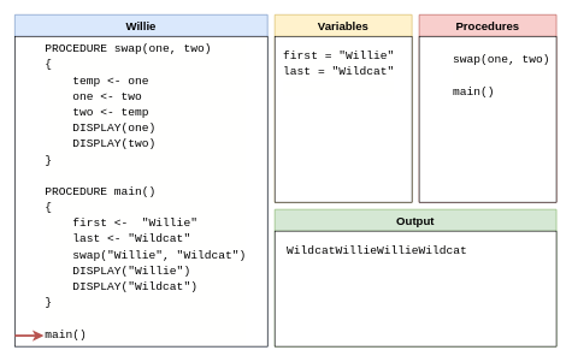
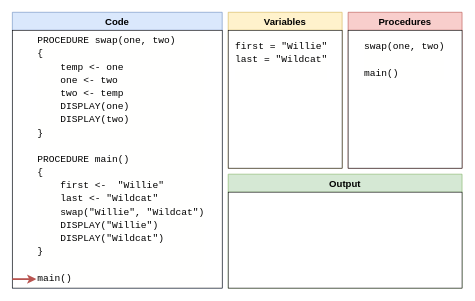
  <mxCell id="0" />
  <mxCell id="1" parent="0" />
- <mxCell id="2" value="Willie" style="swimlane;fillColor=#dae8fc;strokeColor=#6c8ebf;fontSize=16;align=center;startSize=30;" parent="1" vertex="1"><mxGeometry x="20" y="20" width="350" height="460" as="geometry"><mxRectangle x="50" y="100" width="70" height="23" as="alternateBounds" /></mxGeometry></mxCell>
+ <mxCell id="2" value="Code" style="swimlane;fillColor=#dae8fc;strokeColor=#6c8ebf;fontSize=16;align=center;startSize=30;" parent="1" vertex="1"><mxGeometry x="20" y="20" width="350" height="460" as="geometry"><mxRectangle x="50" y="100" width="70" height="23" as="alternateBounds" /></mxGeometry></mxCell>
  <mxCell id="3" value="" style="rounded=0;whiteSpace=wrap;html=1;fontFamily=Courier New;fontSize=16;align=left;" parent="2" vertex="1"><mxGeometry y="30" width="350" height="430" as="geometry" /></mxCell>
  <mxCell id="4" value="&lt;div style=&quot;background-color: rgb(255 , 255 , 254) ; font-family: &amp;#34;source code pro&amp;#34; , &amp;#34;monaco&amp;#34; , &amp;#34;menlo&amp;#34; , &amp;#34;consolas&amp;#34; , &amp;#34;courier new&amp;#34; , monospace , &amp;#34;consolas&amp;#34; , &amp;#34;courier new&amp;#34; , monospace ; font-weight: normal ; line-height: 22px&quot;&gt;&lt;div style=&quot;font-family: &amp;#34;source code pro&amp;#34; , &amp;#34;monaco&amp;#34; , &amp;#34;menlo&amp;#34; , &amp;#34;consolas&amp;#34; , &amp;#34;courier new&amp;#34; , monospace , &amp;#34;consolas&amp;#34; , &amp;#34;courier new&amp;#34; , monospace ; line-height: 22px&quot;&gt;&lt;div style=&quot;font-family: &amp;#34;source code pro&amp;#34; , &amp;#34;monaco&amp;#34; , &amp;#34;menlo&amp;#34; , &amp;#34;consolas&amp;#34; , &amp;#34;courier new&amp;#34; , monospace , &amp;#34;consolas&amp;#34; , &amp;#34;courier new&amp;#34; , monospace ; line-height: 22px&quot;&gt;&lt;div style=&quot;font-family: &amp;#34;source code pro&amp;#34; , &amp;#34;monaco&amp;#34; , &amp;#34;menlo&amp;#34; , &amp;#34;consolas&amp;#34; , &amp;#34;courier new&amp;#34; , monospace , &amp;#34;consolas&amp;#34; , &amp;#34;courier new&amp;#34; , monospace ; line-height: 22px&quot;&gt;&lt;div style=&quot;font-size: 15px&quot;&gt;&lt;div style=&quot;font-family: &amp;#34;source code pro&amp;#34; , &amp;#34;monaco&amp;#34; , &amp;#34;menlo&amp;#34; , &amp;#34;consolas&amp;#34; , &amp;#34;courier new&amp;#34; , monospace , &amp;#34;consolas&amp;#34; , &amp;#34;courier new&amp;#34; , monospace ; line-height: 22px&quot;&gt;&lt;div style=&quot;font-family: &amp;#34;source code pro&amp;#34; , &amp;#34;monaco&amp;#34; , &amp;#34;menlo&amp;#34; , &amp;#34;consolas&amp;#34; , &amp;#34;courier new&amp;#34; , monospace , &amp;#34;consolas&amp;#34; , &amp;#34;courier new&amp;#34; , monospace ; font-size: 16px ; line-height: 22px&quot;&gt;&lt;div&gt;PROCEDURE swap(one, two)&lt;/div&gt;&lt;div&gt;{&lt;/div&gt;&lt;div&gt;&amp;nbsp; &amp;nbsp; temp &amp;lt;- one&lt;/div&gt;&lt;div&gt;&amp;nbsp; &amp;nbsp; one &amp;lt;- two&lt;/div&gt;&lt;div&gt;&amp;nbsp; &amp;nbsp; two &amp;lt;- temp&lt;/div&gt;&lt;div&gt;&amp;nbsp; &amp;nbsp; DISPLAY(one)&lt;/div&gt;&lt;div&gt;&amp;nbsp; &amp;nbsp; DISPLAY(two)&lt;/div&gt;&lt;div&gt;}&lt;/div&gt;&lt;br&gt;&lt;div&gt;PROCEDURE main()&lt;/div&gt;&lt;div&gt;{&lt;/div&gt;&lt;div&gt;&amp;nbsp; &amp;nbsp; first &amp;lt;- &amp;nbsp;&quot;Willie&quot;&lt;/div&gt;&lt;div&gt;&amp;nbsp; &amp;nbsp; last &amp;lt;- &quot;Wildcat&quot;&lt;/div&gt;&lt;div&gt;&amp;nbsp; &amp;nbsp; swap(&quot;Willie&quot;, &quot;Wildcat&quot;)&lt;/div&gt;&lt;div&gt;&amp;nbsp; &amp;nbsp; DISPLAY(&quot;Willie&quot;)&lt;/div&gt;&lt;div&gt;&amp;nbsp; &amp;nbsp; DISPLAY(&quot;Wildcat&quot;)&lt;/div&gt;&lt;div&gt;}&lt;/div&gt;&lt;br&gt;&lt;div&gt;main()&lt;/div&gt;&lt;/div&gt;&lt;/div&gt;&lt;/div&gt;&lt;/div&gt;&lt;/div&gt;&lt;/div&gt;&lt;/div&gt;" style="text;html=1;strokeColor=none;fillColor=none;align=left;verticalAlign=top;whiteSpace=wrap;rounded=0;fontFamily=Courier New;fontSize=16;fontStyle=1" parent="2" vertex="1"><mxGeometry x="40" y="30" width="310" height="430" as="geometry" /></mxCell>
  <mxCell id="5" value="" style="endArrow=classic;html=1;rounded=0;fontFamily=Courier New;fontSize=16;strokeWidth=3;fillColor=#f8cecc;strokeColor=#b85450;" parent="2" edge="1"><mxGeometry width="50" height="50" relative="1" as="geometry"><mxPoint y="445" as="sourcePoint" /><mxPoint x="40" y="445" as="targetPoint" /></mxGeometry></mxCell>
  <mxCell id="6" value="Variables" style="swimlane;fillColor=#fff2cc;strokeColor=#d6b656;fontSize=16;align=center;startSize=30;" parent="1" vertex="1"><mxGeometry x="380" y="20" width="190" height="260" as="geometry"><mxRectangle x="50" y="100" width="70" height="23" as="alternateBounds" /></mxGeometry></mxCell>
  <mxCell id="7" value="" style="rounded=0;whiteSpace=wrap;html=1;fontFamily=Courier New;fontSize=16;align=left;" parent="6" vertex="1"><mxGeometry y="30" width="190" height="230" as="geometry" /></mxCell>
  <mxCell id="8" value="&lt;div style=&quot;background-color: rgb(255 , 255 , 254) ; font-family: &amp;#34;source code pro&amp;#34; , &amp;#34;monaco&amp;#34; , &amp;#34;menlo&amp;#34; , &amp;#34;consolas&amp;#34; , &amp;#34;courier new&amp;#34; , monospace , &amp;#34;consolas&amp;#34; , &amp;#34;courier new&amp;#34; , monospace ; font-weight: normal ; line-height: 22px&quot;&gt;first = &quot;Willie&quot;&lt;/div&gt;&lt;div style=&quot;background-color: rgb(255 , 255 , 254) ; font-family: &amp;#34;source code pro&amp;#34; , &amp;#34;monaco&amp;#34; , &amp;#34;menlo&amp;#34; , &amp;#34;consolas&amp;#34; , &amp;#34;courier new&amp;#34; , monospace , &amp;#34;consolas&amp;#34; , &amp;#34;courier new&amp;#34; , monospace ; font-weight: normal ; line-height: 22px&quot;&gt;last = &quot;Wildcat&quot;&lt;/div&gt;&lt;div style=&quot;background-color: rgb(255 , 255 , 254) ; font-family: &amp;#34;source code pro&amp;#34; , &amp;#34;monaco&amp;#34; , &amp;#34;menlo&amp;#34; , &amp;#34;consolas&amp;#34; , &amp;#34;courier new&amp;#34; , monospace , &amp;#34;consolas&amp;#34; , &amp;#34;courier new&amp;#34; , monospace ; font-weight: normal ; line-height: 22px&quot;&gt;&lt;br&gt;&lt;/div&gt;" style="text;html=1;strokeColor=none;fillColor=none;align=left;verticalAlign=top;whiteSpace=wrap;rounded=0;fontFamily=Courier New;fontSize=16;fontStyle=1" parent="6" vertex="1"><mxGeometry x="10" y="40" width="170" height="210" as="geometry" /></mxCell>
  <mxCell id="9" value="Output" style="swimlane;fillColor=#d5e8d4;strokeColor=#82b366;fontSize=16;align=center;startSize=30;" parent="1" vertex="1"><mxGeometry x="380" y="290" width="390" height="190" as="geometry"><mxRectangle x="50" y="100" width="70" height="23" as="alternateBounds" /></mxGeometry></mxCell>
  <mxCell id="10" value="" style="rounded=0;whiteSpace=wrap;html=1;fontFamily=Courier New;fontSize=16;align=left;" parent="9" vertex="1"><mxGeometry y="30" width="390" height="160" as="geometry" /></mxCell>
- <mxCell id="11" value="&lt;div style=&quot;background-color: rgb(255 , 255 , 254) ; font-family: &amp;#34;source code pro&amp;#34; , &amp;#34;monaco&amp;#34; , &amp;#34;menlo&amp;#34; , &amp;#34;consolas&amp;#34; , &amp;#34;courier new&amp;#34; , monospace , &amp;#34;consolas&amp;#34; , &amp;#34;courier new&amp;#34; , monospace ; font-weight: normal ; line-height: 22px&quot;&gt;WildcatWillieWillieWildcat&lt;/div&gt;" style="text;html=1;strokeColor=none;fillColor=none;align=left;verticalAlign=top;whiteSpace=wrap;rounded=0;fontFamily=Courier New;fontSize=16;fontStyle=1" parent="9" vertex="1"><mxGeometry x="15" y="40" width="365" height="150" as="geometry" /></mxCell>
  <mxCell id="12" value="Procedures" style="swimlane;fillColor=#f8cecc;strokeColor=#b85450;fontSize=16;align=center;startSize=30;" vertex="1" parent="1"><mxGeometry x="580" y="20" width="190" height="260" as="geometry"><mxRectangle x="50" y="100" width="70" height="23" as="alternateBounds" /></mxGeometry></mxCell>
  <mxCell id="13" value="" style="rounded=0;whiteSpace=wrap;html=1;fontFamily=Courier New;fontSize=16;align=left;" vertex="1" parent="12"><mxGeometry y="30" width="190" height="230" as="geometry" /></mxCell>
- <mxCell id="14" value="&lt;div style=&quot;background-color: rgb(255 , 255 , 254) ; font-family: &amp;#34;source code pro&amp;#34; , &amp;#34;monaco&amp;#34; , &amp;#34;menlo&amp;#34; , &amp;#34;consolas&amp;#34; , &amp;#34;courier new&amp;#34; , monospace , &amp;#34;consolas&amp;#34; , &amp;#34;courier new&amp;#34; , monospace ; font-weight: normal ; line-height: 22px&quot;&gt;swap(one, two)&lt;/div&gt;&lt;div style=&quot;background-color: rgb(255 , 255 , 254) ; font-family: &amp;#34;source code pro&amp;#34; , &amp;#34;monaco&amp;#34; , &amp;#34;menlo&amp;#34; , &amp;#34;consolas&amp;#34; , &amp;#34;courier new&amp;#34; , monospace , &amp;#34;consolas&amp;#34; , &amp;#34;courier new&amp;#34; , monospace ; font-weight: normal ; line-height: 22px&quot;&gt;&lt;br&gt;&lt;/div&gt;&lt;div style=&quot;background-color: rgb(255 , 255 , 254) ; font-family: &amp;#34;source code pro&amp;#34; , &amp;#34;monaco&amp;#34; , &amp;#34;menlo&amp;#34; , &amp;#34;consolas&amp;#34; , &amp;#34;courier new&amp;#34; , monospace , &amp;#34;consolas&amp;#34; , &amp;#34;courier new&amp;#34; , monospace ; font-weight: normal ; line-height: 22px&quot;&gt;main()&lt;/div&gt;" style="text;html=1;strokeColor=none;fillColor=none;align=left;verticalAlign=top;whiteSpace=wrap;rounded=0;fontFamily=Courier New;fontSize=16;fontStyle=1" vertex="1" parent="12"><mxGeometry x="45" y="45" width="140" height="210" as="geometry" /></mxCell>
+ <mxCell id="14" value="&lt;div style=&quot;background-color: rgb(255 , 255 , 254) ; font-family: &amp;#34;source code pro&amp;#34; , &amp;#34;monaco&amp;#34; , &amp;#34;menlo&amp;#34; , &amp;#34;consolas&amp;#34; , &amp;#34;courier new&amp;#34; , monospace , &amp;#34;consolas&amp;#34; , &amp;#34;courier new&amp;#34; , monospace ; font-weight: normal ; line-height: 22px&quot;&gt;swap(one, two)&lt;/div&gt;&lt;div style=&quot;background-color: rgb(255 , 255 , 254) ; font-family: &amp;#34;source code pro&amp;#34; , &amp;#34;monaco&amp;#34; , &amp;#34;menlo&amp;#34; , &amp;#34;consolas&amp;#34; , &amp;#34;courier new&amp;#34; , monospace , &amp;#34;consolas&amp;#34; , &amp;#34;courier new&amp;#34; , monospace ; font-weight: normal ; line-height: 22px&quot;&gt;&lt;br&gt;&lt;/div&gt;&lt;div style=&quot;background-color: rgb(255 , 255 , 254) ; font-family: &amp;#34;source code pro&amp;#34; , &amp;#34;monaco&amp;#34; , &amp;#34;menlo&amp;#34; , &amp;#34;consolas&amp;#34; , &amp;#34;courier new&amp;#34; , monospace , &amp;#34;consolas&amp;#34; , &amp;#34;courier new&amp;#34; , monospace ; font-weight: normal ; line-height: 22px&quot;&gt;main()&lt;/div&gt;" style="text;html=1;strokeColor=none;fillColor=none;align=left;verticalAlign=top;whiteSpace=wrap;rounded=0;fontFamily=Courier New;fontSize=16;fontStyle=1" vertex="1" parent="12"><mxGeometry x="25" y="40" width="140" height="210" as="geometry" /></mxCell>
